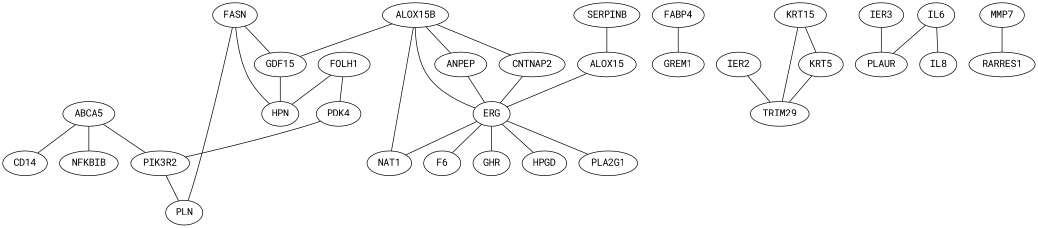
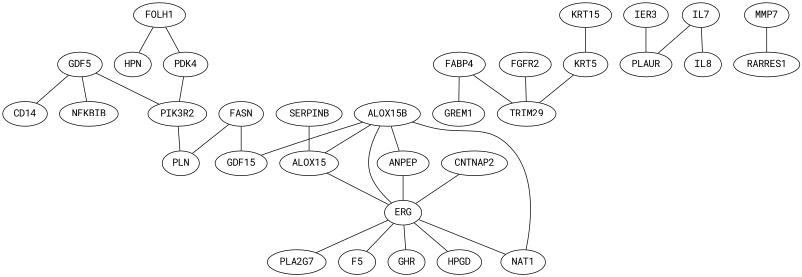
  graph {
    fontname="Roboto Mono"
    node [fontname="Roboto Mono"]
    edge [fontname="Roboto Mono"]
-   ABCA5
+   ABCA5 [label=GDF5]
    CD14
    NFKBIB
    PIK3R2
    PLN
    ALOX15
    ERG
    NAT1
-   F5 [label=F6]
+   F5
    GHR
    HPGD
-   PLA2G7 [label=PLA2G1]
+   PLA2G7
    ALOX15B
    ANPEP
    CNTNAP2
    GDF15
    HPN
    FABP4
    GREM1
    FASN
-   FGFR2 [label=IER2]
+   FGFR2
    TRIM29
    FOLH1
    PDK4
    IER3
    PLAUR
-   IL6
+   IL6 [label=IL7]
    IL8
    KRT15
    KRT5
    MMP7
    RARRES1
    SERPINB
    ABCA5 -- CD14
    ABCA5 -- NFKBIB
    ABCA5 -- PIK3R2
    PIK3R2 -- PLN
    ALOX15 -- ERG
    ERG -- NAT1
    ERG -- F5
    ERG -- GHR
    ERG -- HPGD
    ERG -- PLA2G7
    ALOX15B -- ERG
    ALOX15B -- NAT1
    ALOX15B -- ANPEP
-   ALOX15B -- CNTNAP2
+   ALOX15B -- ALOX15
    ALOX15B -- GDF15
    ANPEP -- ERG
    CNTNAP2 -- ERG
-   GDF15 -- HPN
    FABP4 -- GREM1
    FASN -- PLN
    FASN -- GDF15
-   FASN -- HPN
    FGFR2 -- TRIM29
    FOLH1 -- HPN
    FOLH1 -- PDK4
    PDK4 -- PIK3R2
    IER3 -- PLAUR
    IL6 -- PLAUR
    IL6 -- IL8
-   KRT15 -- TRIM29
+   FABP4 -- TRIM29
    KRT15 -- KRT5
    KRT5 -- TRIM29
    MMP7 -- RARRES1
    SERPINB -- ALOX15
  }
